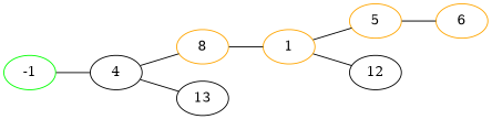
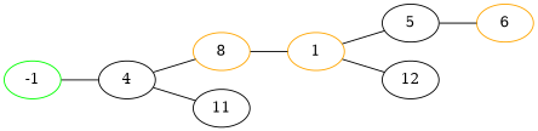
  graph {
    rankdir=LR
    node [color=orange]
    n1 [color=green label=-1]
    n2 [label=4 color=""]
    n3 [label=1]
-   n4 [label=5]
+   n4 [color=black label=5]
    n5 [label=12 color=""]
    n6 [label=8]
-   n7 [label=13 color=""]
+   n7 [label=11 color=""]
    n8 [label=6]
    n1 -- n2
    n2 -- n6
    n2 -- n7
    n3 -- n4
    n3 -- n5
    n4 -- n8
    n6 -- n3
  }
